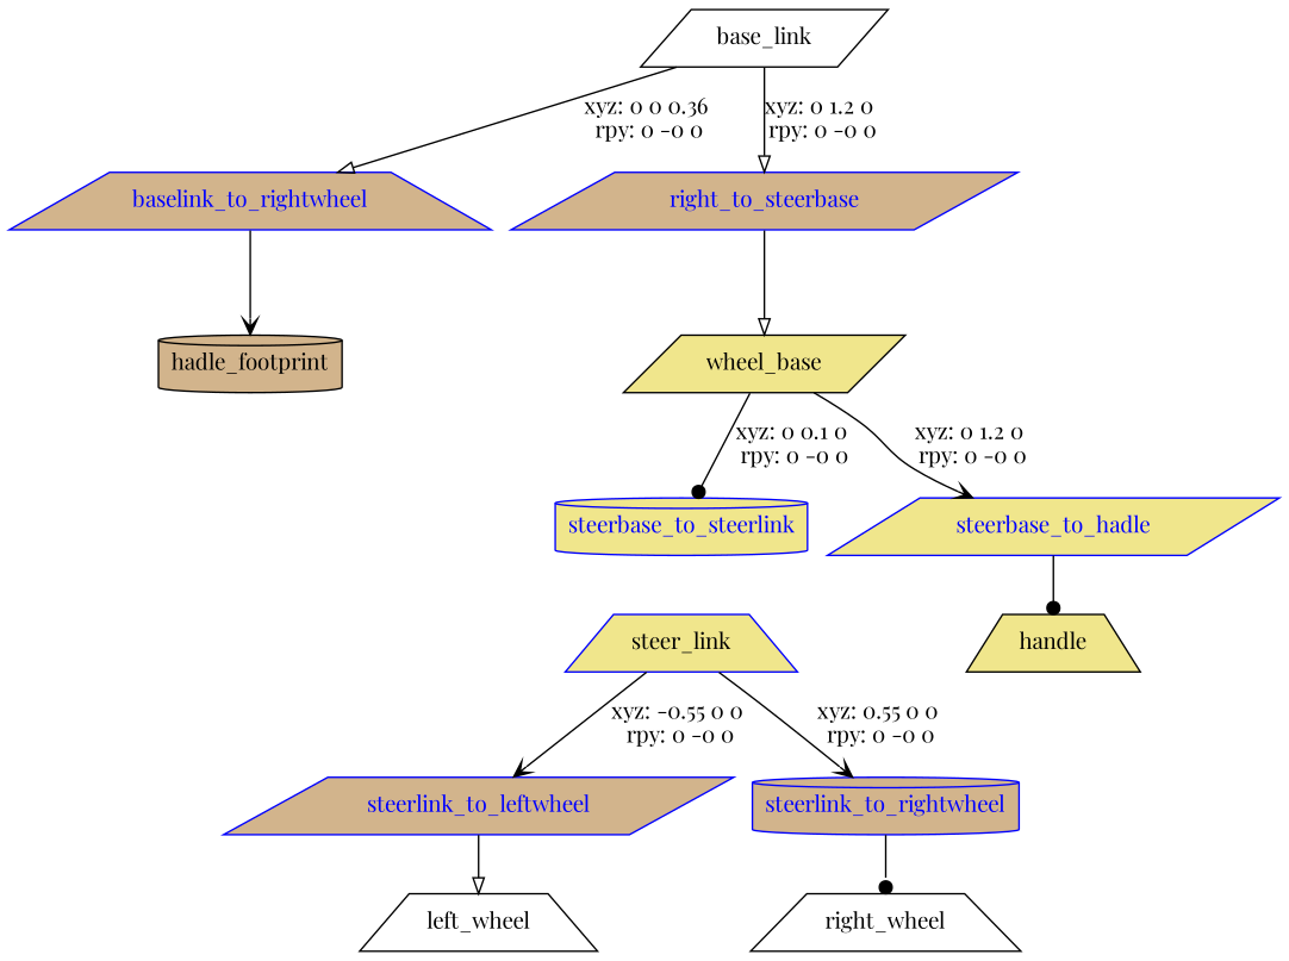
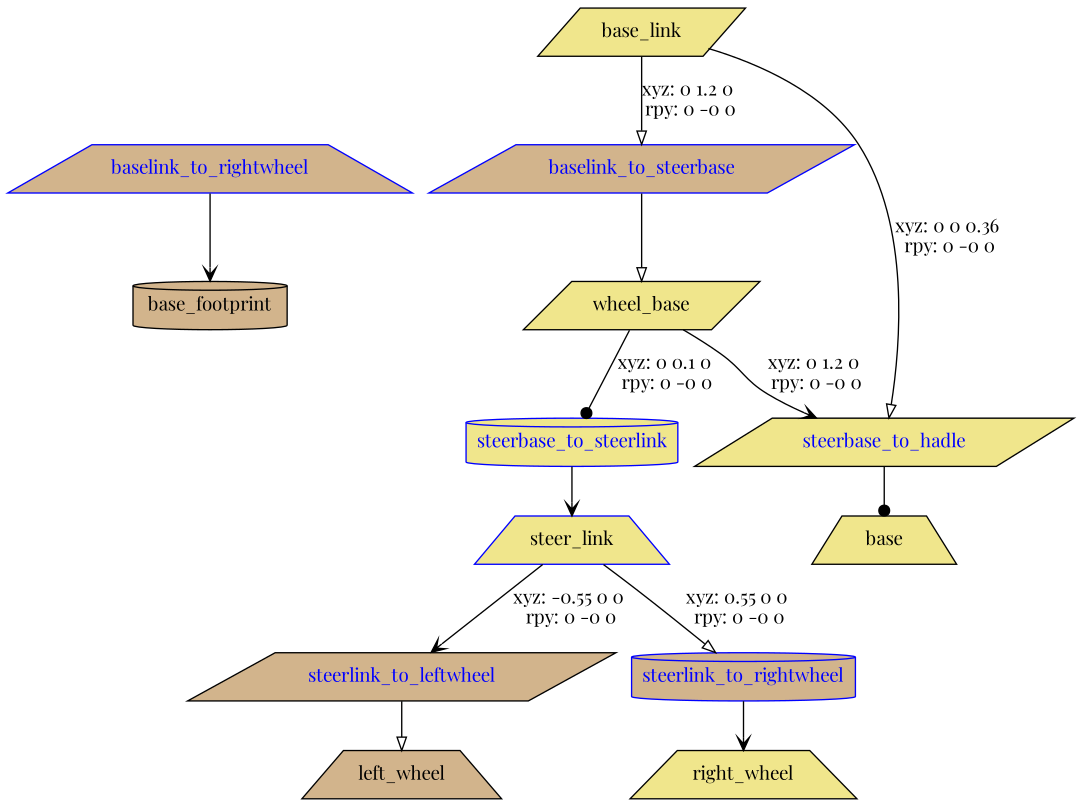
  digraph {
    fontname="Playfair Display"
    node [fillcolor=tan fontname="Playfair Display" shape=parallelogram style=filled color=blue]
    edge [arrowhead=vee fontname="Playfair Display"]
-   n1 [fillcolor=white label=base_link color=""]
+   n1 [fillcolor=khaki label=base_link color=""]
    n2 [fontcolor=blue label=baselink_to_rightwheel shape=trapezium]
-   baselink_to_steerbase [fontcolor=blue label=right_to_steerbase]
-   n4 [label=hadle_footprint shape=cylinder color=""]
+   baselink_to_steerbase [fontcolor=blue]
+   n4 [label=base_footprint shape=cylinder color=""]
    n5 [fillcolor=khaki label=wheel_base color=""]
-   steerbase_to_hadle [fillcolor=khaki fontcolor=blue]
+   steerbase_to_hadle [color=black fillcolor=khaki fontcolor=blue]
    steerbase_to_steerlink [fillcolor=khaki fontcolor=blue shape=cylinder]
-   n8 [fillcolor=khaki label=handle shape=trapezium color=""]
+   n8 [fillcolor=khaki label=base shape=trapezium color=""]
    n9 [fillcolor=khaki label=steer_link shape=trapezium]
-   steerlink_to_leftwheel [fontcolor=blue]
+   steerlink_to_leftwheel [color=black fontcolor=blue]
    steerlink_to_rightwheel [fontcolor=blue shape=cylinder]
-   n12 [fillcolor=white label=left_wheel shape=trapezium color=""]
-   n13 [fillcolor=white label=right_wheel shape=trapezium color=""]
-   n1 -> n2 [arrowhead=onormal label="xyz: 0 0 0.36 \nrpy: 0 -0 0"]
+   n12 [label=left_wheel shape=trapezium color=""]
+   n13 [fillcolor=khaki label=right_wheel shape=trapezium color=""]
+   n1 -> steerbase_to_hadle [arrowhead=onormal label="xyz: 0 0 0.36 \nrpy: 0 -0 0"]
    n1 -> baselink_to_steerbase [arrowhead=onormal label="xyz: 0 1.2 0 \nrpy: 0 -0 0"]
    n2 -> n4
    baselink_to_steerbase -> n5 [arrowhead=onormal]
    n5 -> steerbase_to_hadle [label="xyz: 0 1.2 0 \nrpy: 0 -0 0"]
    n5 -> steerbase_to_steerlink [arrowhead=dot label="xyz: 0 0.1 0 \nrpy: 0 -0 0"]
    steerbase_to_hadle -> n8 [arrowhead=dot]
+   steerbase_to_steerlink -> n9
    n9 -> steerlink_to_leftwheel [label="xyz: -0.55 0 0 \nrpy: 0 -0 0"]
-   n9 -> steerlink_to_rightwheel [label="xyz: 0.55 0 0 \nrpy: 0 -0 0"]
+   n9 -> steerlink_to_rightwheel [arrowhead=onormal label="xyz: 0.55 0 0 \nrpy: 0 -0 0"]
    steerlink_to_leftwheel -> n12 [arrowhead=onormal]
-   steerlink_to_rightwheel -> n13 [arrowhead=dot]
+   steerlink_to_rightwheel -> n13
  }
